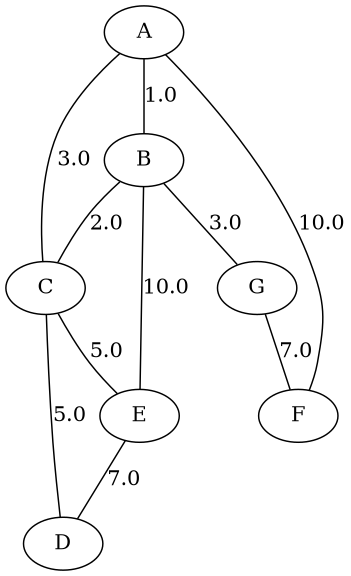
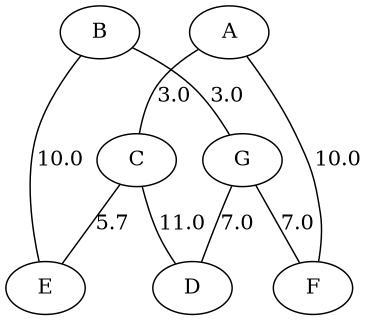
  digraph {
    edge [color=black dir=none]
    A
    B
    C
    F
    E
    G
    D
-   A -> B [label=1.0]
    A -> C [label=3.0]
    A -> F [label=10.0]
-   B -> C [label=2.0]
    B -> E [label=10.0]
    B -> G [label=3.0]
-   C -> E [label=5.0]
-   C -> D [label=5.0]
-   E -> D [label=7.0]
+   C -> E [label=5.7]
+   C -> D [label=11.0]
+   G -> D [label=7.0]
    G -> F [label=7.0]
  }
